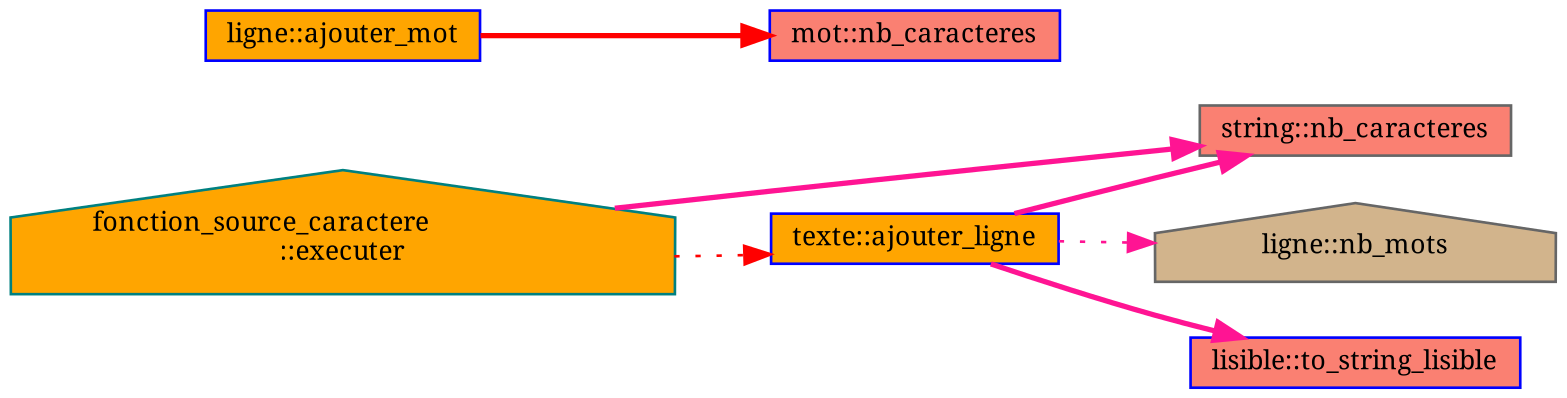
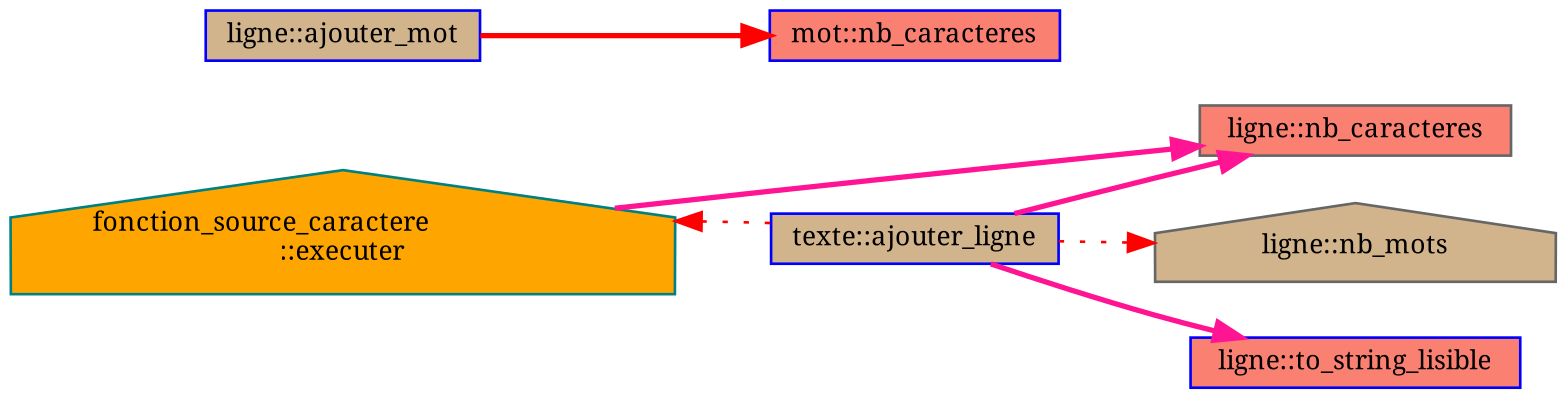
  digraph {
    fontname="Noto Serif"
    rankdir=LR
    node [color=blue fillcolor=salmon fontname="Noto Serif" fontsize=10 shape=box style=filled]
    edge [color=red fontname="Noto Serif" fontsize=10 labelfontname=Helvetica labelfontsize=10 style=bold]
    n1 [color=teal fillcolor=orange fontcolor=black height=0.2 label="fonction_source_caractere\l::executer" shape=house width=0.4]
-   n2 [fillcolor=orange height=0.2 label="texte::ajouter_ligne" width=0.4]
-   n3 [color=gray40 height=0.2 label="string::nb_caracteres" width=0.4]
-   n4 [fillcolor=orange height=0.2 label="ligne::ajouter_mot" width=0.4]
+   n2 [fillcolor=tan height=0.2 label="texte::ajouter_ligne" width=0.4]
+   n3 [color=gray40 height=0.2 label="ligne::nb_caracteres" width=0.4]
+   n4 [fillcolor=tan height=0.2 label="ligne::ajouter_mot" width=0.4]
    n5 [height=0.2 label="mot::nb_caracteres" width=0.4]
    n6 [color=gray40 fillcolor=tan height=0.2 label="ligne::nb_mots" shape=house width=0.4]
-   n7 [height=0.2 label="lisible::to_string_lisible" width=0.4]
-   n1 -> n2 [style=dotted]
+   n7 [height=0.2 label="ligne::to_string_lisible" width=0.4]
+   n2 -> n1 [style=dotted]
    n1 -> n3 [color=deeppink]
    n2 -> n3 [color=deeppink]
-   n2 -> n6 [color=deeppink style=dotted]
+   n2 -> n6 [style=dotted]
    n2 -> n7 [color=deeppink]
    n4 -> n5
  }
